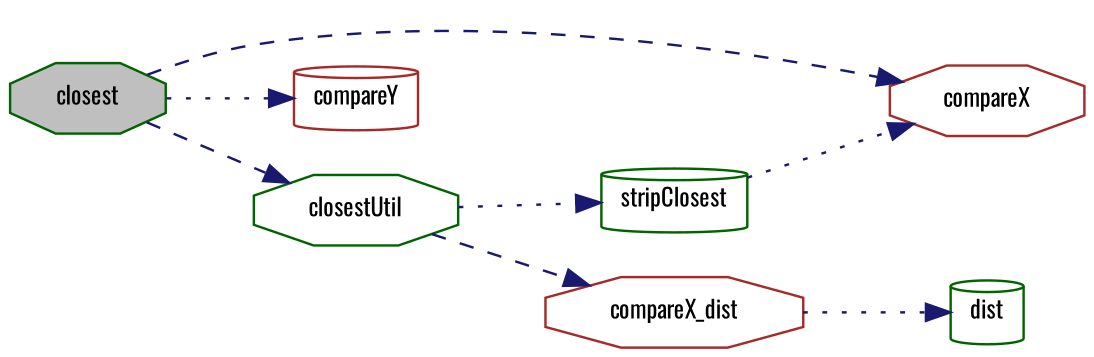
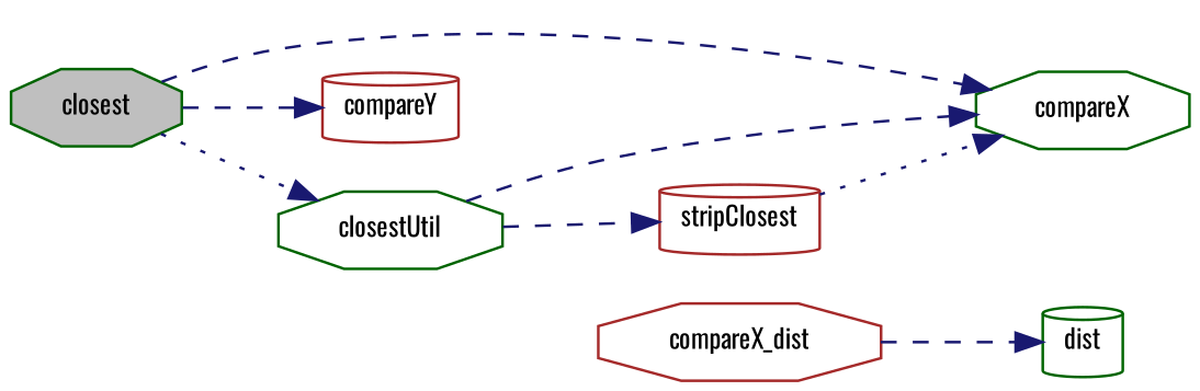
  digraph {
    fontname=Oswald
    rankdir=LR
    node [color=brown fillcolor=white fontname=Oswald fontsize=10 shape=octagon style=filled]
    edge [color=midnightblue fontname=Oswald fontsize=10 labelfontname=Helvetica labelfontsize=10 style=dashed]
    n1 [color=darkgreen fillcolor=grey75 fontcolor=black height=0.2 label=closest width=0.4]
-   n2 [height=0.2 label=compareX width=0.4]
+   n2 [color=darkgreen height=0.2 label=compareX width=0.4]
    n3 [height=0.2 label=compareY shape=cylinder width=0.4]
    n4 [color=darkgreen height=0.2 label=closestUtil width=0.4]
    n5 [height=0.2 label=compareX_dist width=0.4]
-   n6 [color=darkgreen height=0.2 label=stripClosest shape=cylinder width=0.4]
+   n6 [height=0.2 label=stripClosest shape=cylinder width=0.4]
    n7 [color=darkgreen height=0.2 label=dist shape=cylinder width=0.4]
    n1 -> n2
-   n1 -> n3 [style=dotted]
-   n1 -> n4
-   n4 -> n5
-   n4 -> n6 [style=dotted]
-   n5 -> n7 [style=dotted]
+   n1 -> n3
+   n1 -> n4 [style=dotted]
+   n4 -> n2
+   n4 -> n6
+   n5 -> n7
    n6 -> n2 [style=dotted]
  }
